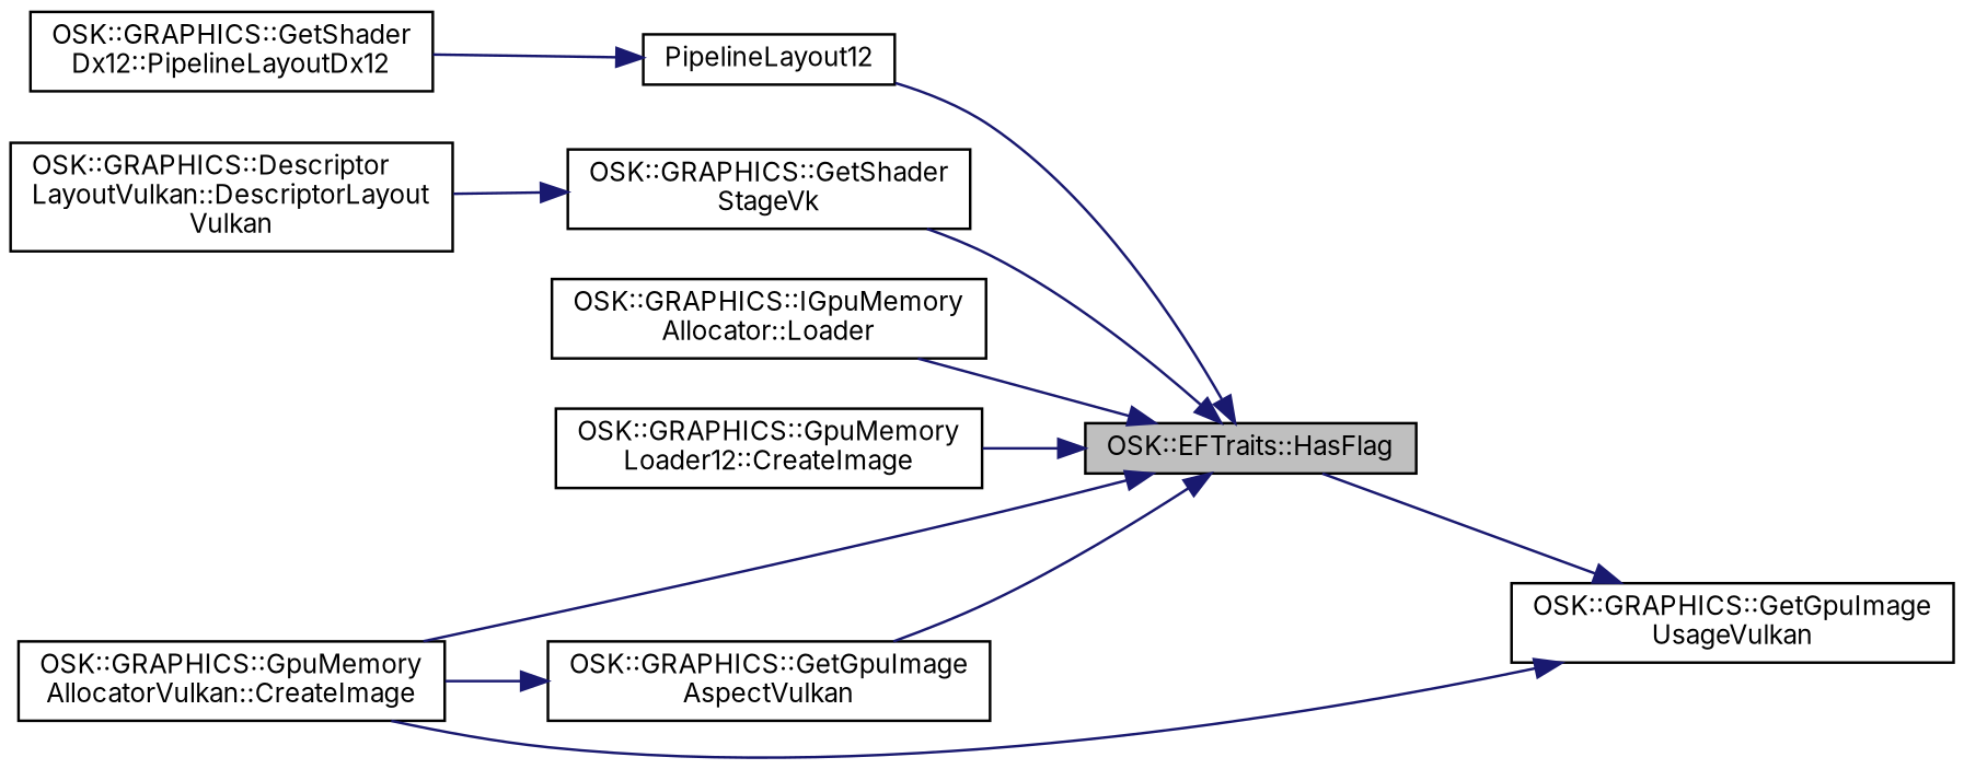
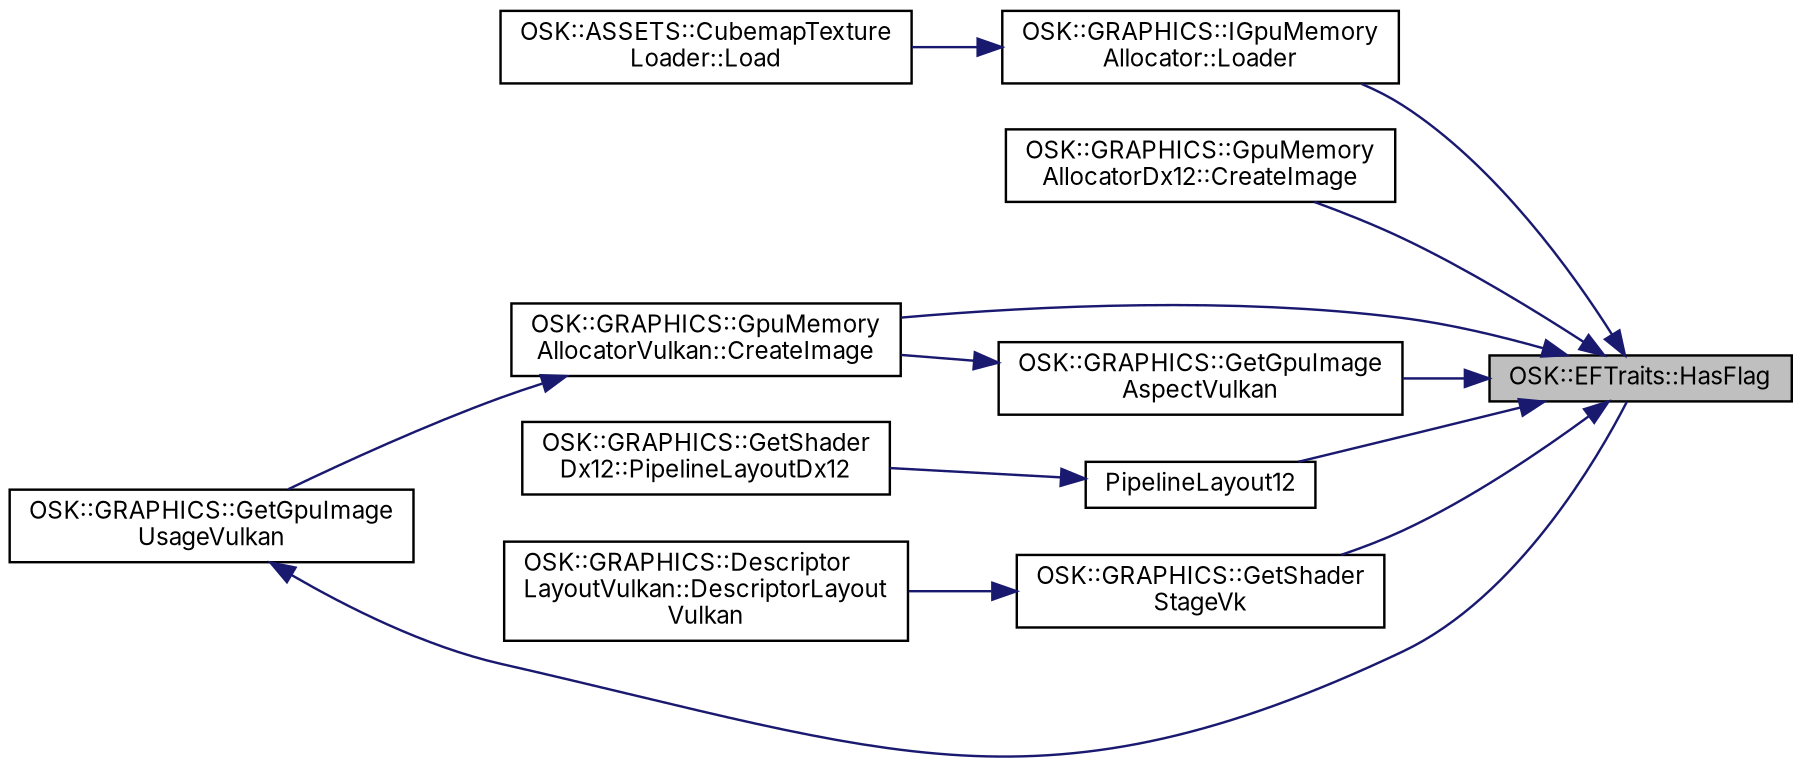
  digraph {
    fontname=Inter
    rankdir=RL
    node [color=black fillcolor=white fontname=Inter fontsize=10 shape=record style=filled]
    edge [color=midnightblue dir=back fontname=Inter fontsize=10 labelfontname=Helvetica labelfontsize=10 style=solid]
    n1 [fillcolor=grey75 fontcolor=black height=0.2 label="OSK::EFTraits::HasFlag" width=0.4]
    n2 [height=0.2 label="OSK::GRAPHICS::IGpuMemory\lAllocator::Loader" width=0.4]
-   n3 [height=0.2 label="OSK::GRAPHICS::GpuMemory\lLoader12::CreateImage" width=0.4]
+   n3 [height=0.2 label="OSK::GRAPHICS::GpuMemory\lAllocatorDx12::CreateImage" width=0.4]
    n4 [height=0.2 label="OSK::GRAPHICS::GpuMemory\lAllocatorVulkan::CreateImage" width=0.4]
    n5 [height=0.2 label="OSK::GRAPHICS::GetGpuImage\lAspectVulkan" width=0.4]
    n6 [height=0.2 label=PipelineLayout12 width=0.4]
    n7 [height=0.2 label="OSK::GRAPHICS::GetShader\lStageVk" width=0.4]
+   n8 [height=0.2 label="OSK::ASSETS::CubemapTexture\lLoader::Load" width=0.4]
    n9 [height=0.2 label="OSK::GRAPHICS::GetGpuImage\lUsageVulkan" width=0.4]
    n10 [height=0.2 label="OSK::GRAPHICS::GetShader\lDx12::PipelineLayoutDx12" width=0.4]
    n11 [height=0.2 label="OSK::GRAPHICS::Descriptor\lLayoutVulkan::DescriptorLayout\lVulkan" width=0.4]
    n1 -> n2
    n1 -> n3
    n1 -> n4
    n1 -> n5
    n1 -> n6
    n1 -> n7
+   n2 -> n8
    n5 -> n4
    n6 -> n10
    n7 -> n11
    n9 -> n1
-   n9 -> n4
+   n4 -> n9
  }
